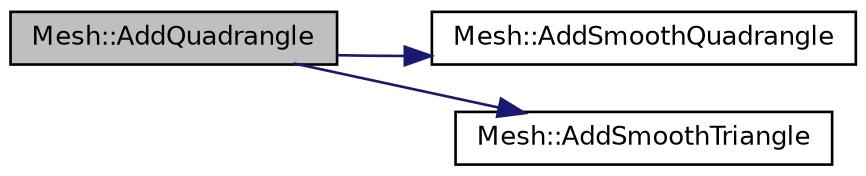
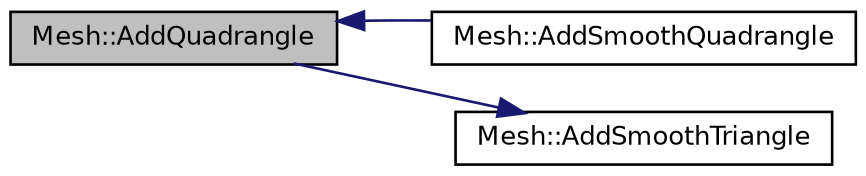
  digraph {
    rankdir=LR
    node [color=black fillcolor=white fontname=Helvetica fontsize=10 shape=record style=filled]
    edge [color=midnightblue fontname=Helvetica fontsize=10 labelfontname=Helvetica labelfontsize=10 style=solid]
    n1 [fillcolor=grey75 fontcolor=black height=0.2 label="Mesh::AddQuadrangle" width=0.4]
    n2 [height=0.2 label="Mesh::AddSmoothQuadrangle" width=0.4]
    n3 [height=0.2 label="Mesh::AddSmoothTriangle" width=0.4]
-   n1 -> n2
+   n2 -> n1
    n1 -> n3
  }
